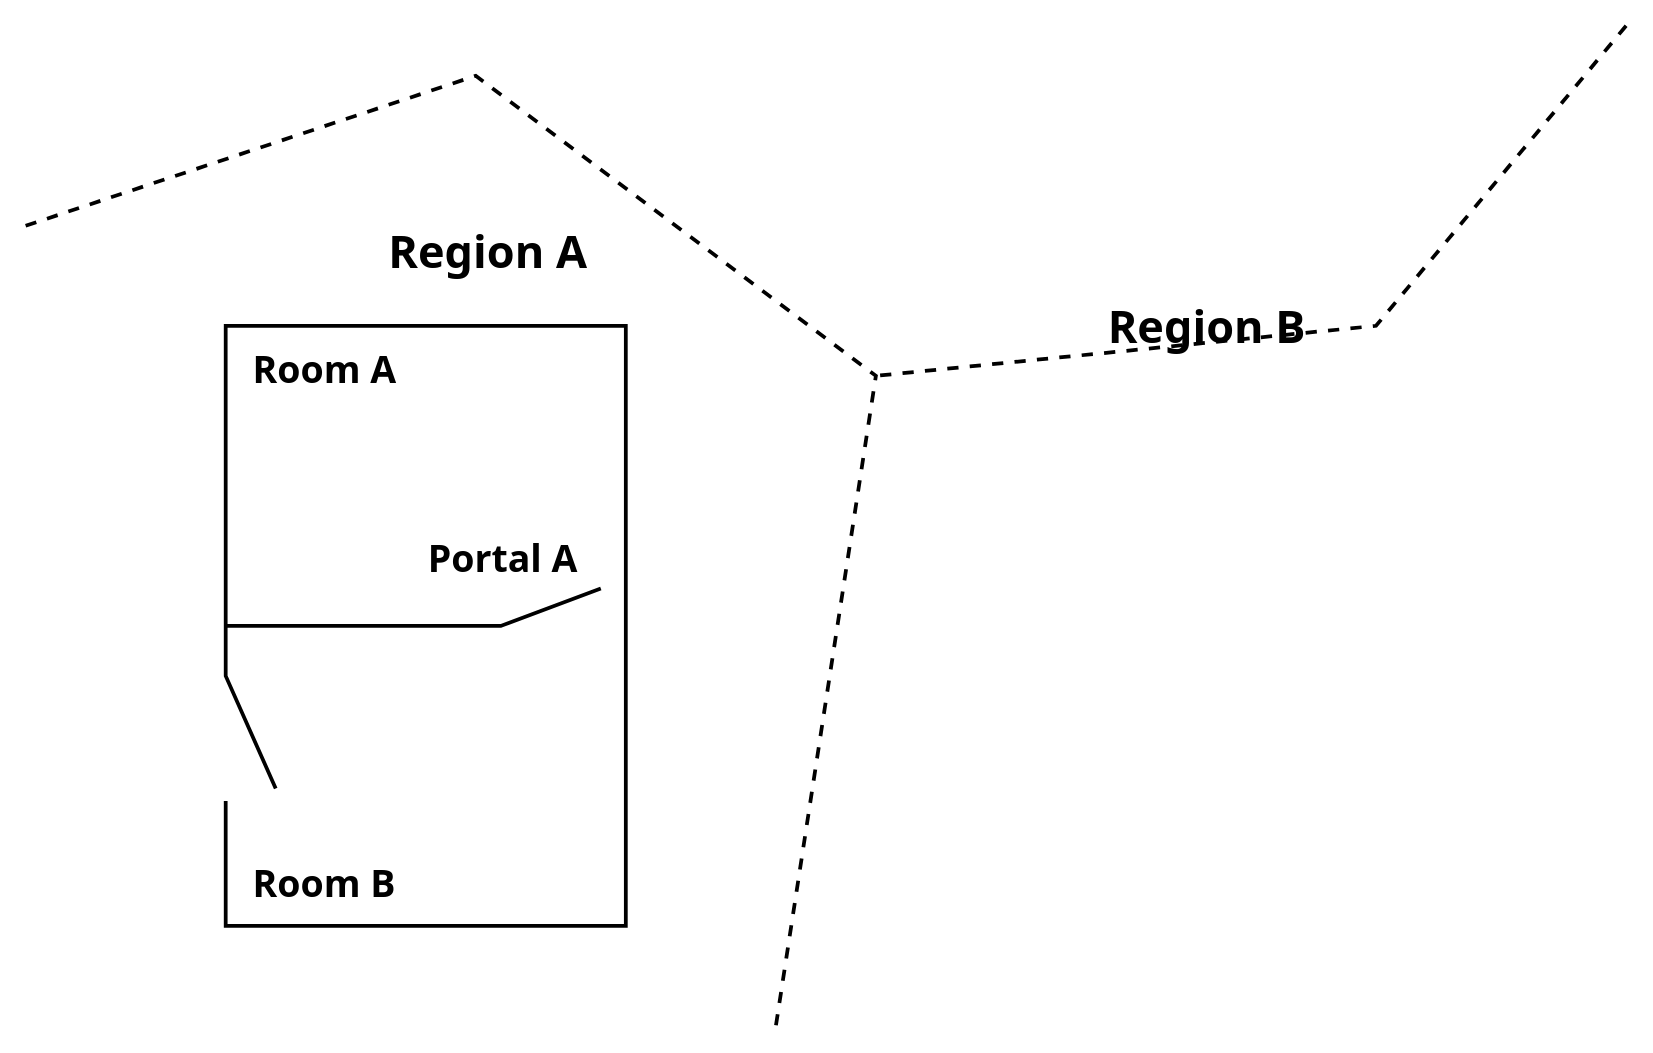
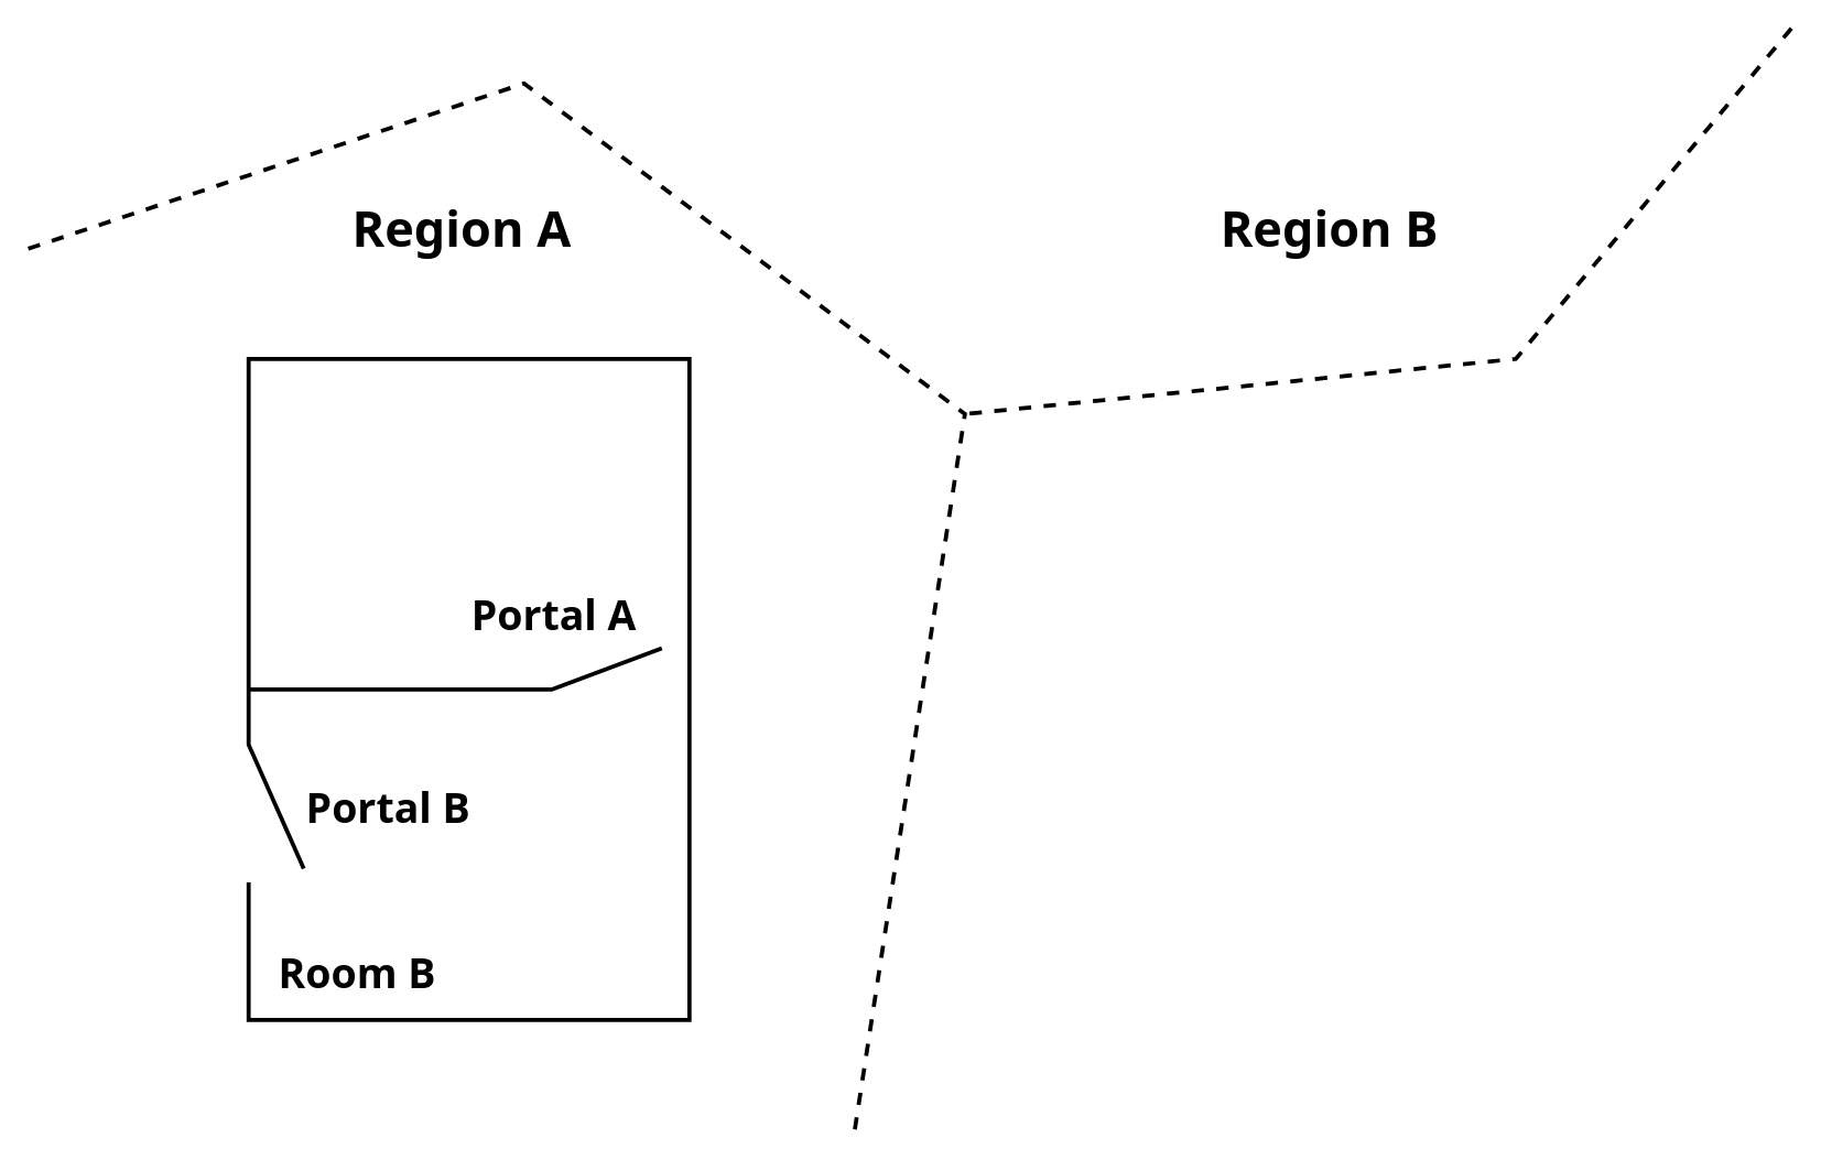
  <mxCell id="0" />
  <mxCell id="1" parent="0" />
  <mxCell id="2" value="" style="endArrow=none;html=1;rounded=0;strokeWidth=3;dashed=1;" parent="1" edge="1"><mxGeometry width="50" height="50" relative="1" as="geometry"><mxPoint x="20" y="180" as="sourcePoint" /><mxPoint x="620" y="820" as="targetPoint" /><Array as="points"><mxPoint x="380" y="60" /><mxPoint x="700" y="300" /></Array></mxGeometry></mxCell>
  <mxCell id="3" value="" style="endArrow=none;html=1;rounded=0;strokeWidth=3;dashed=1;" parent="1" edge="1"><mxGeometry width="50" height="50" relative="1" as="geometry"><mxPoint x="1300" y="20" as="sourcePoint" /><mxPoint x="700" y="300" as="targetPoint" /><Array as="points"><mxPoint x="1100" y="260" /></Array></mxGeometry></mxCell>
- <mxCell id="4" value="Region A" style="text;html=1;align=center;verticalAlign=middle;whiteSpace=wrap;rounded=0;fontFamily=Noto Sans;fontSource=https%3A%2F%2Ffonts.googleapis.com%2Fcss%3Ffamily%3DNoto%2BSans;fontSize=36;fontStyle=1" parent="1" vertex="1"><mxGeometry x="285" y="175" width="210" height="50" as="geometry" /></mxCell>
- <mxCell id="5" value="Region B" style="text;html=1;align=center;verticalAlign=middle;whiteSpace=wrap;rounded=0;fontFamily=Noto Sans;fontSource=https%3A%2F%2Ffonts.googleapis.com%2Fcss%3Ffamily%3DNoto%2BSans;fontSize=36;fontStyle=1" parent="1" vertex="1"><mxGeometry x="860" y="235" width="210" height="50" as="geometry" /></mxCell>
+ <mxCell id="4" value="Region A" style="text;html=1;align=center;verticalAlign=middle;whiteSpace=wrap;rounded=0;fontFamily=Noto Sans;fontSource=https%3A%2F%2Ffonts.googleapis.com%2Fcss%3Ffamily%3DNoto%2BSans;fontSize=36;fontStyle=1" parent="1" vertex="1"><mxGeometry x="230" y="140" width="210" height="50" as="geometry" /></mxCell>
+ <mxCell id="5" value="Region B" style="text;html=1;align=center;verticalAlign=middle;whiteSpace=wrap;rounded=0;fontFamily=Noto Sans;fontSource=https%3A%2F%2Ffonts.googleapis.com%2Fcss%3Ffamily%3DNoto%2BSans;fontSize=36;fontStyle=1" parent="1" vertex="1"><mxGeometry x="860" y="140" width="210" height="50" as="geometry" /></mxCell>
  <mxCell id="6" value="" style="endArrow=none;html=1;rounded=0;strokeWidth=3;" parent="1" edge="1"><mxGeometry width="50" height="50" relative="1" as="geometry"><mxPoint x="220" y="630" as="sourcePoint" /><mxPoint x="180" y="640" as="targetPoint" /><Array as="points"><mxPoint x="180" y="540" /><mxPoint x="180" y="260" /><mxPoint x="500" y="260" /><mxPoint x="500" y="740" /><mxPoint x="180" y="740" /></Array></mxGeometry></mxCell>
  <mxCell id="7" value="" style="endArrow=none;html=1;rounded=0;strokeWidth=3;" parent="1" edge="1"><mxGeometry width="50" height="50" relative="1" as="geometry"><mxPoint x="180" y="500" as="sourcePoint" /><mxPoint x="480" y="470" as="targetPoint" /><Array as="points"><mxPoint x="400" y="500" /></Array></mxGeometry></mxCell>
- <mxCell id="8" value="Room A" style="text;html=1;align=left;verticalAlign=middle;whiteSpace=wrap;rounded=0;fontFamily=Noto Sans;fontSource=https%3A%2F%2Ffonts.googleapis.com%2Fcss%3Ffamily%3DNoto%2BSans;fontSize=30;fontStyle=1" parent="1" vertex="1"><mxGeometry x="200" y="279" width="160" height="30" as="geometry" /></mxCell>
  <mxCell id="9" value="Room B" style="text;html=1;align=left;verticalAlign=middle;whiteSpace=wrap;rounded=0;fontFamily=Noto Sans;fontSource=https%3A%2F%2Ffonts.googleapis.com%2Fcss%3Ffamily%3DNoto%2BSans;fontSize=30;fontStyle=1" parent="1" vertex="1"><mxGeometry x="200" y="690" width="160" height="30" as="geometry" /></mxCell>
  <mxCell id="10" value="Portal A" style="text;html=1;align=left;verticalAlign=middle;whiteSpace=wrap;rounded=0;fontFamily=Noto Sans;fontSource=https%3A%2F%2Ffonts.googleapis.com%2Fcss%3Ffamily%3DNoto%2BSans;fontSize=30;fontStyle=1" parent="1" vertex="1"><mxGeometry x="340" y="430" width="160" height="30" as="geometry" /></mxCell>
+ <mxCell id="11" value="Portal B" style="text;html=1;align=left;verticalAlign=middle;whiteSpace=wrap;rounded=0;fontFamily=Noto Sans;fontSource=https%3A%2F%2Ffonts.googleapis.com%2Fcss%3Ffamily%3DNoto%2BSans;fontSize=30;fontStyle=1" parent="1" vertex="1"><mxGeometry x="220" y="570" width="160" height="30" as="geometry" /></mxCell>
